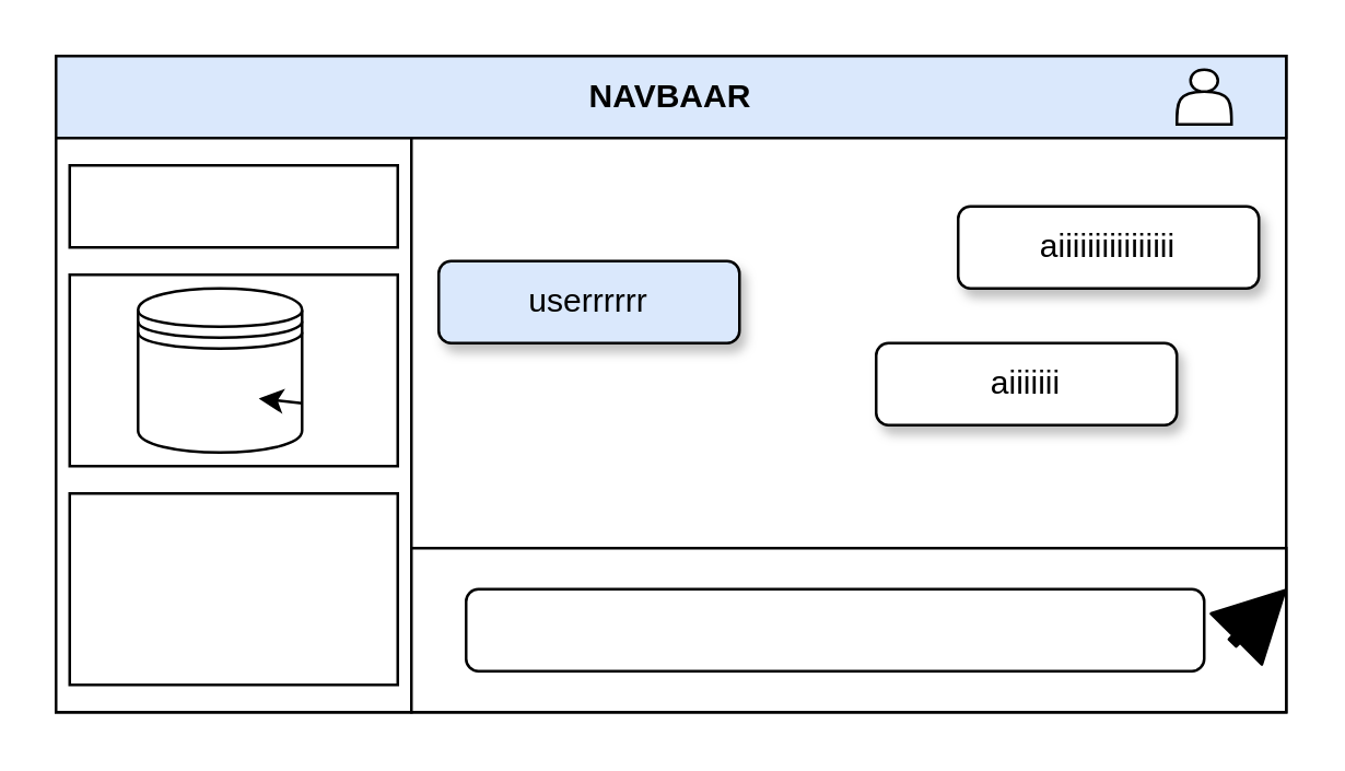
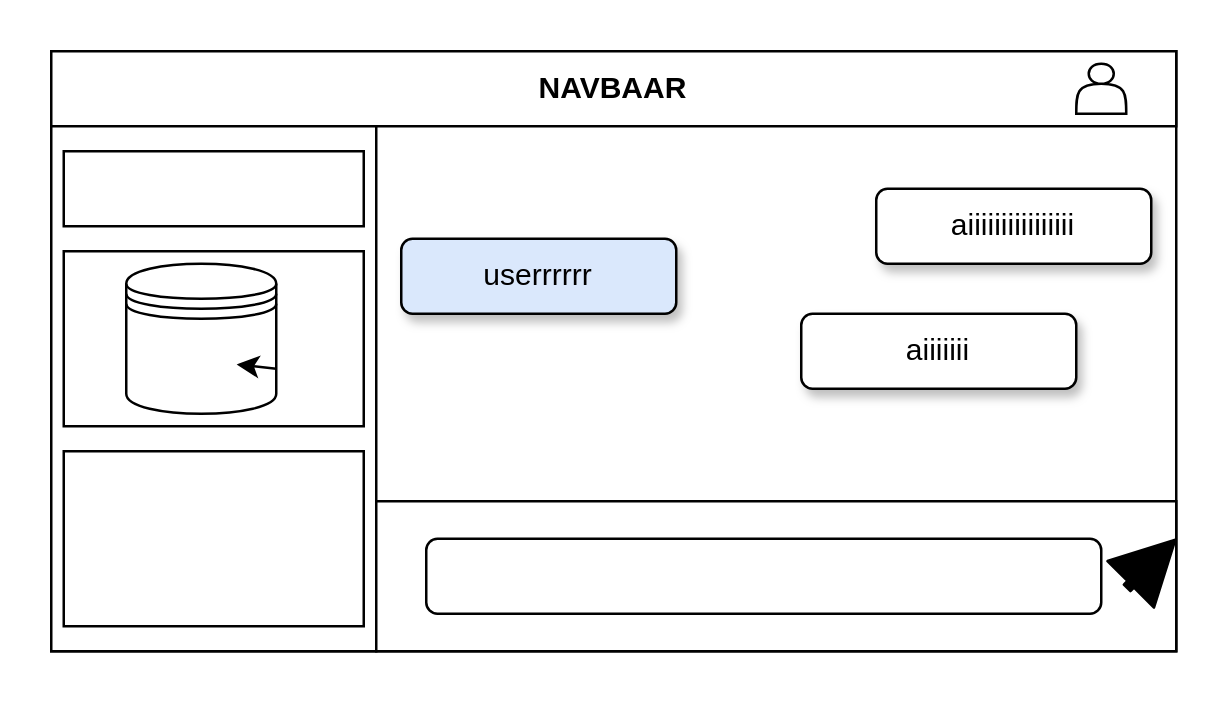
  <mxCell id="0" />
  <mxCell id="1" parent="0" />
  <mxCell id="2" value="" style="rounded=0;whiteSpace=wrap;html=1;" parent="1" vertex="1"><mxGeometry x="20" y="20" width="450" height="240" as="geometry" /></mxCell>
- <mxCell id="3" value="&lt;b&gt;NAVBAAR&lt;/b&gt;" style="rounded=0;whiteSpace=wrap;html=1;strokeColor=#000000;fillColor=#dae8fc;" parent="1" vertex="1"><mxGeometry x="20" y="20" width="450" height="30" as="geometry" /></mxCell>
+ <mxCell id="3" value="&lt;b&gt;NAVBAAR&lt;/b&gt;" style="rounded=0;whiteSpace=wrap;html=1;strokeColor=#000000;" parent="1" vertex="1"><mxGeometry x="20" y="20" width="450" height="30" as="geometry" /></mxCell>
  <mxCell id="4" value="" style="rounded=0;whiteSpace=wrap;html=1;" parent="1" vertex="1"><mxGeometry x="20" y="50" width="130" height="210" as="geometry" /></mxCell>
  <mxCell id="5" style="edgeStyle=none;html=1;exitX=1;exitY=0.5;exitDx=0;exitDy=0;" edge="1" parent="1" source="6"><mxGeometry relative="1" as="geometry"><mxPoint x="460" y="230.25" as="targetPoint" /></mxGeometry></mxCell>
  <mxCell id="6" value="" style="rounded=0;whiteSpace=wrap;html=1;" parent="1" vertex="1"><mxGeometry x="150" y="200" width="320" height="60" as="geometry" /></mxCell>
  <mxCell id="7" value="aiiiiiii" style="rounded=1;whiteSpace=wrap;html=1;shadow=1;" parent="1" vertex="1"><mxGeometry x="320" y="125" width="110" height="30" as="geometry" /></mxCell>
  <mxCell id="8" value="userrrrrr" style="rounded=1;whiteSpace=wrap;html=1;shadow=1;fillColor=#dae8fc;" parent="1" vertex="1"><mxGeometry x="160" y="95" width="110" height="30" as="geometry" /></mxCell>
  <mxCell id="9" value="aiiiiiiiiiiiiiiii" style="rounded=1;whiteSpace=wrap;html=1;shadow=1;" parent="1" vertex="1"><mxGeometry x="350" y="75" width="110" height="30" as="geometry" /></mxCell>
  <mxCell id="10" value="" style="rounded=0;whiteSpace=wrap;html=1;" vertex="1" parent="1"><mxGeometry x="25" y="60" width="120" height="30" as="geometry" /></mxCell>
  <mxCell id="11" value="" style="rounded=0;whiteSpace=wrap;html=1;" vertex="1" parent="1"><mxGeometry x="25" y="100" width="120" height="70" as="geometry" /></mxCell>
  <mxCell id="12" value="" style="rounded=0;whiteSpace=wrap;html=1;" vertex="1" parent="1"><mxGeometry x="25" y="180" width="120" height="70" as="geometry" /></mxCell>
  <mxCell id="13" value="" style="rounded=1;whiteSpace=wrap;html=1;" vertex="1" parent="1"><mxGeometry x="170" y="215" width="270" height="30" as="geometry" /></mxCell>
  <mxCell id="14" value="" style="shape=flexArrow;endArrow=classic;html=1;fillColor=#000000;endWidth=21.562;endSize=8.087;width=3.75;" edge="1" parent="1"><mxGeometry width="50" height="50" relative="1" as="geometry"><mxPoint x="450" y="235" as="sourcePoint" /><mxPoint x="470" y="215" as="targetPoint" /></mxGeometry></mxCell>
  <mxCell id="15" value="" style="shape=datastore;whiteSpace=wrap;html=1;" vertex="1" parent="1"><mxGeometry x="50" y="105" width="60" height="60" as="geometry" /></mxCell>
  <mxCell id="16" style="edgeStyle=none;html=1;exitX=1;exitY=0.7;exitDx=0;exitDy=0;entryX=0.736;entryY=0.671;entryDx=0;entryDy=0;entryPerimeter=0;" edge="1" parent="1" source="15" target="15"><mxGeometry relative="1" as="geometry" /></mxCell>
  <mxCell id="17" value="" style="shape=actor;whiteSpace=wrap;html=1;" vertex="1" parent="1"><mxGeometry x="430" y="25" width="20" height="20" as="geometry" /></mxCell>
